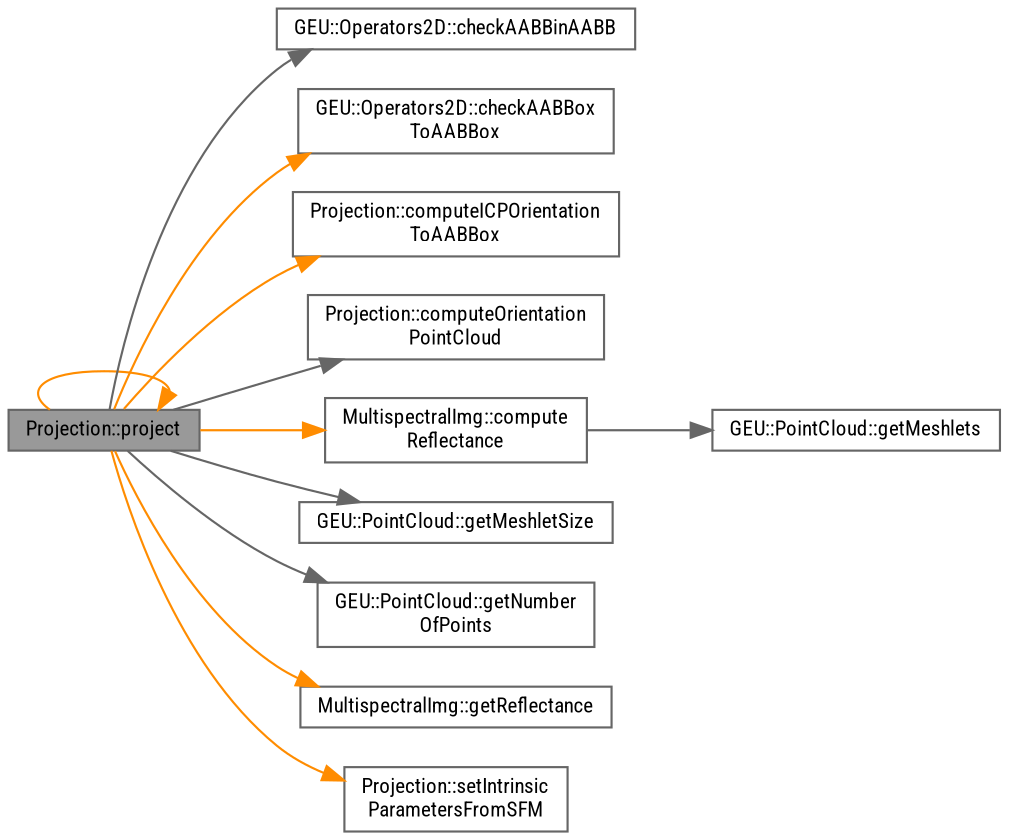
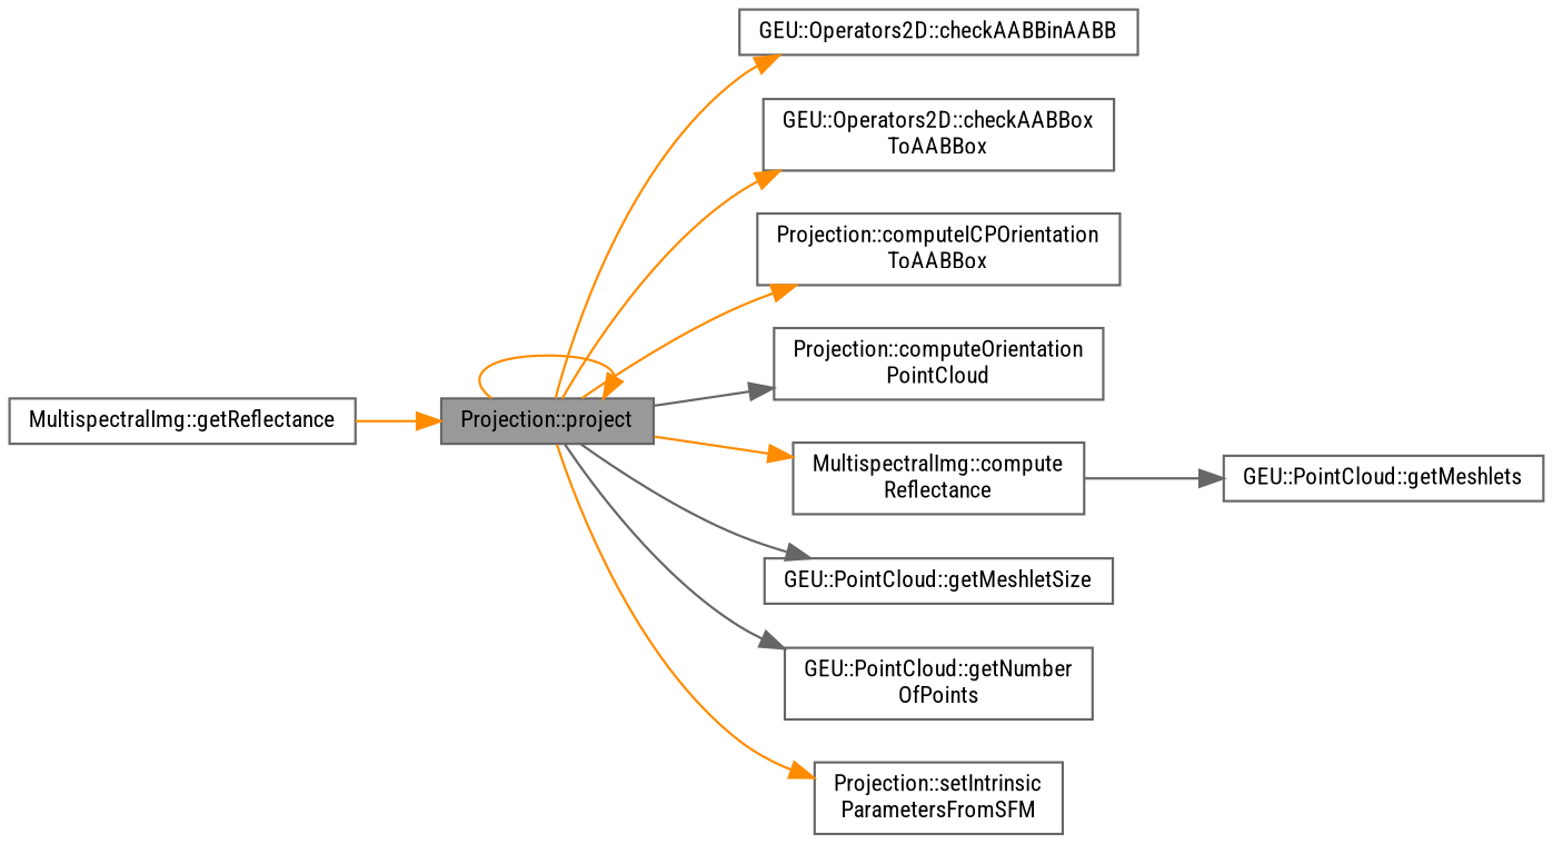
  digraph {
    fontname="Roboto Condensed"
    rankdir=LR
    node [color=grey40 fillcolor=white fontname="Roboto Condensed" fontsize=10 shape=box style=filled]
    edge [color=darkorange fontname="Roboto Condensed" fontsize=10 labelfontname=Helvetica labelfontsize=10 style=solid]
    n1 [color=gray40 fillcolor=grey60 fontcolor=black height=0.2 label="Projection::project" width=0.4]
    n2 [height=0.2 label="GEU::Operators2D::checkAABBinAABB" width=0.4]
    n3 [height=0.2 label="GEU::Operators2D::checkAABBox\lToAABBox" width=0.4]
    n4 [height=0.2 label="Projection::computeICPOrientation\lToAABBox" width=0.4]
    n5 [height=0.2 label="Projection::computeOrientation\lPointCloud" width=0.4]
    n6 [height=0.2 label="MultispectralImg::compute\lReflectance" width=0.4]
    n7 [height=0.2 label="GEU::PointCloud::getMeshletSize" width=0.4]
    n8 [height=0.2 label="GEU::PointCloud::getNumber\lOfPoints" width=0.4]
    n9 [height=0.2 label="MultispectralImg::getReflectance" width=0.4]
    n10 [height=0.2 label="Projection::setIntrinsic\lParametersFromSFM" width=0.4]
    n11 [height=0.2 label="GEU::PointCloud::getMeshlets" width=0.4]
    n1 -> n1
-   n1 -> n2 [color=gray40]
+   n1 -> n2
    n1 -> n3
    n1 -> n4
    n1 -> n5 [color=gray40]
    n1 -> n6
    n1 -> n7 [color=gray40]
    n1 -> n8 [color=gray40]
-   n1 -> n9
+   n9 -> n1
    n1 -> n10
    n6 -> n11 [color=gray40]
  }
